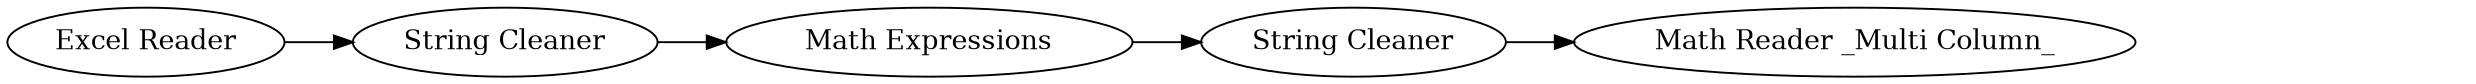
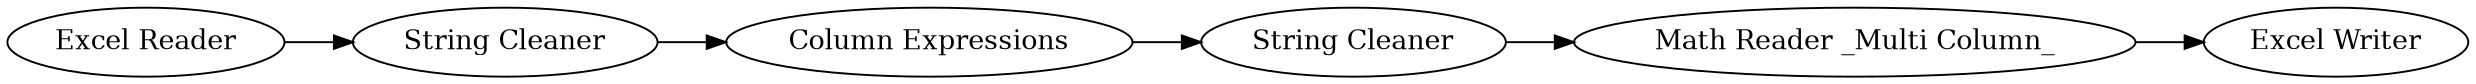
  digraph {
    rankdir=LR
-   n1 [label="Math Expressions"]
+   n1 [label="Column Expressions"]
    n2 [label="String Cleaner"]
    n3 [label="Math Reader _Multi Column_"]
+   n4 [label="Excel Writer"]
    n5 [label="String Cleaner"]
    n6 [label="Excel Reader"]
    n1 -> n2
    n2 -> n3
+   n3 -> n4
    n5 -> n1
    n6 -> n5
  }
